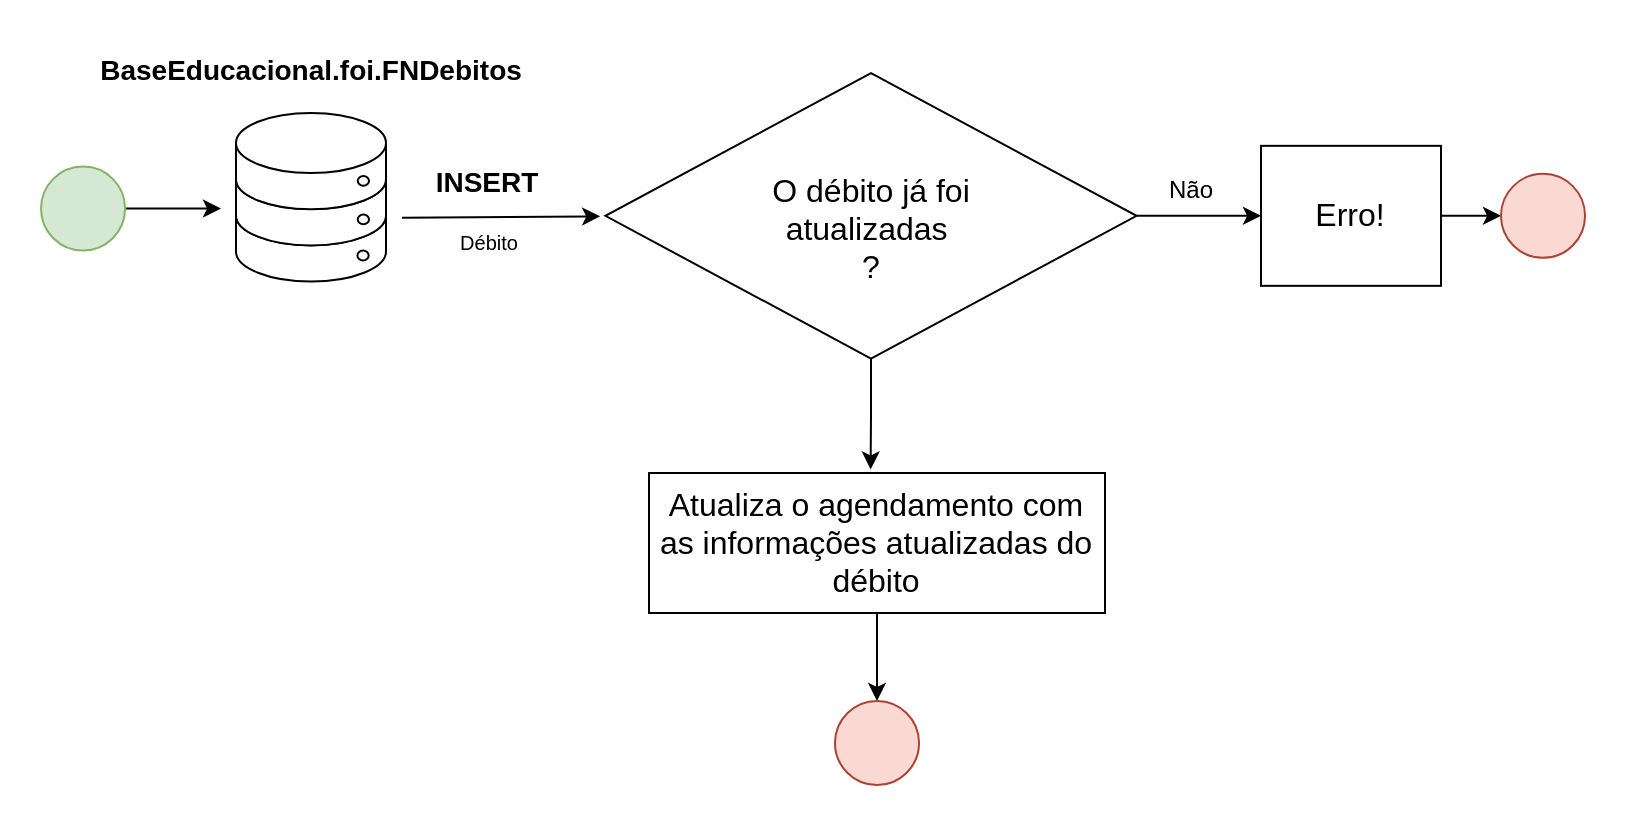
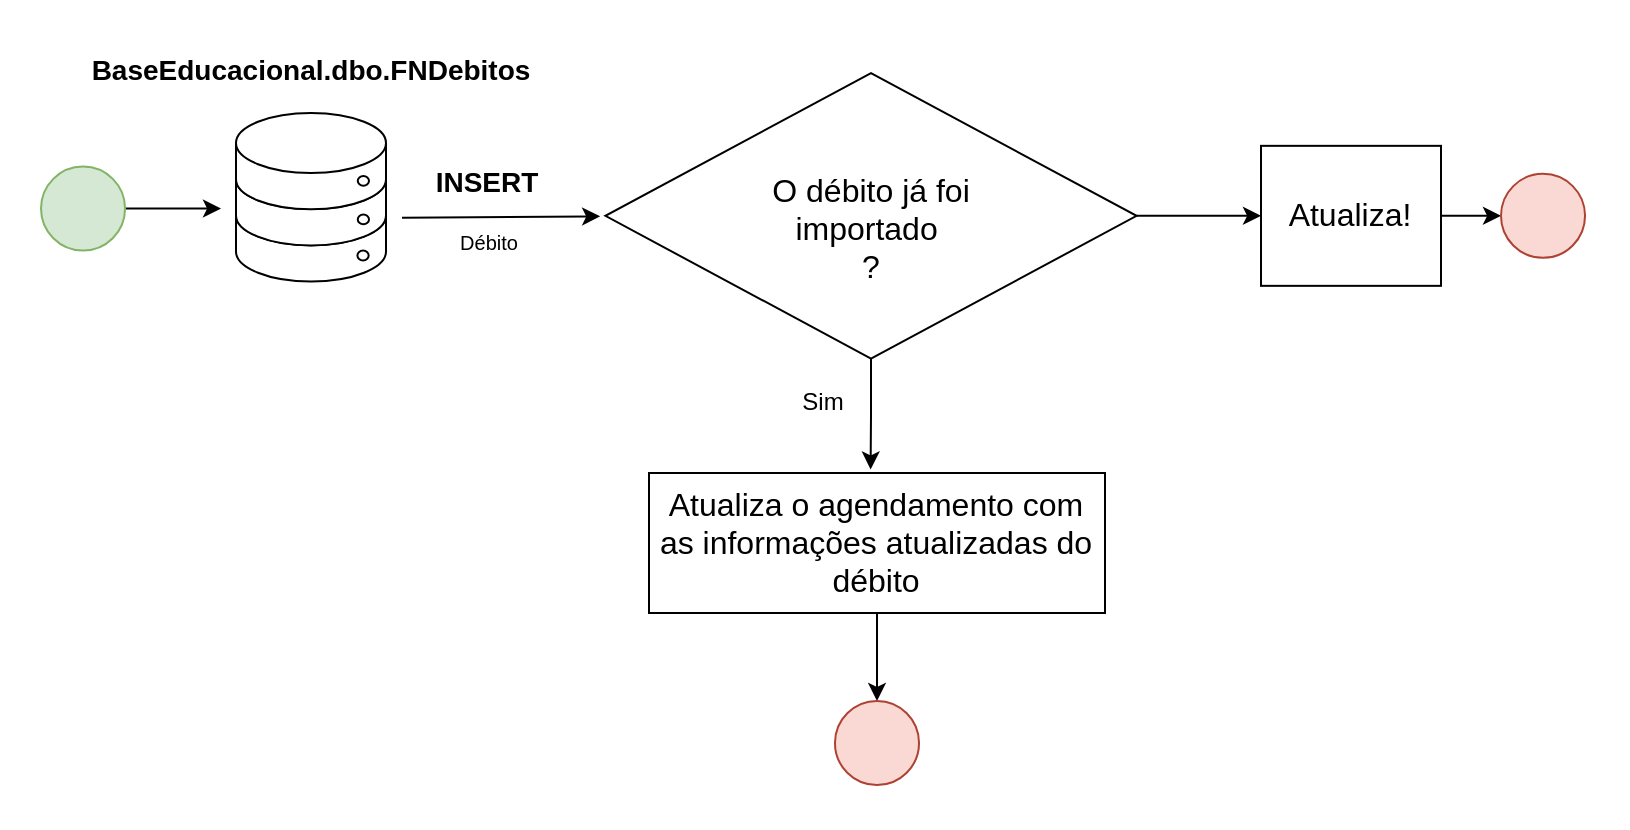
  <mxCell id="0" />
  <mxCell id="1" parent="0" />
- <mxCell id="2" value="&lt;b&gt;&lt;font style=&quot;font-size: 14px;&quot;&gt;BaseEducacional.foi.FNDebitos&lt;/font&gt;&lt;/b&gt;" style="text;html=1;align=center;verticalAlign=middle;resizable=0;points=[];autosize=1;strokeColor=none;fillColor=none;strokeWidth=13;" vertex="1" parent="1"><mxGeometry x="35" y="20" width="240" height="30" as="geometry" /></mxCell>
+ <mxCell id="2" value="&lt;b&gt;&lt;font style=&quot;font-size: 14px;&quot;&gt;BaseEducacional.dbo.FNDebitos&lt;/font&gt;&lt;/b&gt;" style="text;html=1;align=center;verticalAlign=middle;resizable=0;points=[];autosize=1;strokeColor=none;fillColor=none;strokeWidth=13;" vertex="1" parent="1"><mxGeometry x="35" y="20" width="240" height="30" as="geometry" /></mxCell>
  <mxCell id="3" value="&lt;font style=&quot;font-size: 14px;&quot;&gt;&lt;b&gt;INSERT&lt;/b&gt;&lt;/font&gt;" style="text;html=1;align=center;verticalAlign=middle;resizable=0;points=[];autosize=1;strokeColor=none;fillColor=none;" vertex="1" parent="1"><mxGeometry x="208" y="76.38" width="70" height="30" as="geometry" /></mxCell>
  <mxCell id="4" value="" style="endArrow=classic;html=1;rounded=0;entryX=0.959;entryY=1.043;entryDx=0;entryDy=0;entryPerimeter=0;" edge="1" parent="1"><mxGeometry width="50" height="50" relative="1" as="geometry"><mxPoint x="200.5" y="108.42" as="sourcePoint" /><mxPoint x="299.58" y="107.67" as="targetPoint" /></mxGeometry></mxCell>
  <mxCell id="5" value="" style="group;fillColor=default;" vertex="1" connectable="0" parent="1"><mxGeometry x="117.5" y="50" width="75" height="104.12" as="geometry" /></mxCell>
  <mxCell id="6" value="" style="shape=cylinder3;whiteSpace=wrap;html=1;boundedLbl=1;backgroundOutline=1;size=15;fillColor=default;" vertex="1" parent="5"><mxGeometry y="42.125" width="75" height="48.125" as="geometry" /></mxCell>
  <mxCell id="7" value="" style="shape=cylinder3;whiteSpace=wrap;html=1;boundedLbl=1;backgroundOutline=1;size=15;fillColor=default;" vertex="1" parent="5"><mxGeometry y="24.062" width="75" height="48.125" as="geometry" /></mxCell>
  <mxCell id="8" value="" style="shape=cylinder3;whiteSpace=wrap;html=1;boundedLbl=1;backgroundOutline=1;size=15;fillColor=default;" vertex="1" parent="5"><mxGeometry y="6" width="75" height="48.125" as="geometry" /></mxCell>
  <mxCell id="9" value="" style="ellipse;whiteSpace=wrap;html=1;fillColor=default;" vertex="1" parent="5"><mxGeometry x="60.875" y="56.741" width="5.625" height="4.902" as="geometry" /></mxCell>
  <mxCell id="10" value="" style="ellipse;whiteSpace=wrap;html=1;fillColor=default;" vertex="1" parent="5"><mxGeometry x="60.875" y="37.481" width="5.625" height="4.902" as="geometry" /></mxCell>
  <mxCell id="11" value="" style="ellipse;whiteSpace=wrap;html=1;fillColor=default;" vertex="1" parent="1"><mxGeometry x="178.208" y="124.804" width="5.625" height="4.902" as="geometry" /></mxCell>
  <mxCell id="12" style="edgeStyle=orthogonalEdgeStyle;rounded=0;orthogonalLoop=1;jettySize=auto;html=1;fontFamily=Helvetica;fontSize=16;fontColor=default;startSize=30;" edge="1" parent="1" source="13"><mxGeometry relative="1" as="geometry"><mxPoint x="110" y="103.785" as="targetPoint" /></mxGeometry></mxCell>
  <mxCell id="13" value="" style="ellipse;whiteSpace=wrap;html=1;aspect=fixed;strokeColor=#82b366;align=center;verticalAlign=middle;fontFamily=Helvetica;fontSize=16;startSize=30;fillColor=#d5e8d4;" vertex="1" parent="1"><mxGeometry x="20" y="82.77" width="42.03" height="42.03" as="geometry" /></mxCell>
  <mxCell id="14" value="&lt;font style=&quot;font-size: 10px;&quot;&gt;Débito&lt;/font&gt;" style="text;html=1;align=center;verticalAlign=middle;resizable=0;points=[];autosize=1;strokeColor=none;fillColor=none;" vertex="1" parent="1"><mxGeometry x="218.83" y="106.38" width="50" height="30" as="geometry" /></mxCell>
  <mxCell id="15" value="" style="group" vertex="1" connectable="0" parent="1"><mxGeometry x="302.21" y="28.78" width="405" height="150" as="geometry" /></mxCell>
  <mxCell id="16" value="" style="rhombus;whiteSpace=wrap;html=1;strokeColor=default;align=center;verticalAlign=middle;fontFamily=Helvetica;fontSize=16;fontColor=default;startSize=30;fillColor=default;" vertex="1" parent="15"><mxGeometry y="7.282" width="265.578" height="142.718" as="geometry" /></mxCell>
- <mxCell id="17" value="O débito já foi&lt;br&gt;atualizadas&amp;nbsp;&lt;br&gt;?" style="text;html=1;align=center;verticalAlign=middle;resizable=0;points=[];autosize=1;strokeColor=none;fillColor=none;fontSize=16;fontFamily=Helvetica;fontColor=default;" vertex="1" parent="15"><mxGeometry x="72.792" y="50.569" width="120" height="70" as="geometry" /></mxCell>
- <mxCell id="18" value="Não" style="text;html=1;align=center;verticalAlign=middle;resizable=0;points=[];autosize=1;strokeColor=none;fillColor=none;" vertex="1" parent="15"><mxGeometry x="267.788" y="51.217" width="50" height="30" as="geometry" /></mxCell>
+ <mxCell id="17" value="O débito já foi&lt;br&gt;importado&amp;nbsp;&lt;br&gt;?" style="text;html=1;align=center;verticalAlign=middle;resizable=0;points=[];autosize=1;strokeColor=none;fillColor=none;fontSize=16;fontFamily=Helvetica;fontColor=default;" vertex="1" parent="15"><mxGeometry x="72.792" y="50.569" width="120" height="70" as="geometry" /></mxCell>
  <mxCell id="19" style="edgeStyle=orthogonalEdgeStyle;rounded=0;orthogonalLoop=1;jettySize=auto;html=1;exitX=0.5;exitY=1;exitDx=0;exitDy=0;entryX=0.5;entryY=0;entryDx=0;entryDy=0;" edge="1" parent="1" source="20" target="27"><mxGeometry relative="1" as="geometry" /></mxCell>
  <mxCell id="20" value="Atualiza o agendamento com as informações atualizadas do débito" style="whiteSpace=wrap;html=1;strokeColor=default;align=center;verticalAlign=middle;fontFamily=Helvetica;fontSize=16;fontColor=default;startSize=30;fillColor=default;" vertex="1" parent="1"><mxGeometry x="324" y="236" width="228" height="70" as="geometry" /></mxCell>
  <mxCell id="21" style="edgeStyle=orthogonalEdgeStyle;rounded=0;orthogonalLoop=1;jettySize=auto;html=1;exitX=0.5;exitY=1;exitDx=0;exitDy=0;entryX=0.486;entryY=-0.025;entryDx=0;entryDy=0;entryPerimeter=0;" edge="1" parent="1" source="16" target="20"><mxGeometry relative="1" as="geometry" /></mxCell>
+ <mxCell id="22" value="Sim" style="text;html=1;align=center;verticalAlign=middle;resizable=0;points=[];autosize=1;strokeColor=none;fillColor=none;" vertex="1" parent="1"><mxGeometry x="390.8" y="186" width="40" height="30" as="geometry" /></mxCell>
  <mxCell id="23" style="edgeStyle=orthogonalEdgeStyle;rounded=0;orthogonalLoop=1;jettySize=auto;html=1;exitX=1;exitY=0.5;exitDx=0;exitDy=0;entryX=0;entryY=0.5;entryDx=0;entryDy=0;" edge="1" parent="1" source="24" target="26"><mxGeometry relative="1" as="geometry" /></mxCell>
- <mxCell id="24" value="Erro!" style="whiteSpace=wrap;html=1;strokeColor=default;align=center;verticalAlign=middle;fontFamily=Helvetica;fontSize=16;fontColor=default;startSize=30;fillColor=default;" vertex="1" parent="1"><mxGeometry x="630" y="72.42" width="90" height="70" as="geometry" /></mxCell>
+ <mxCell id="24" value="Atualiza!" style="whiteSpace=wrap;html=1;strokeColor=default;align=center;verticalAlign=middle;fontFamily=Helvetica;fontSize=16;fontColor=default;startSize=30;fillColor=default;" vertex="1" parent="1"><mxGeometry x="630" y="72.42" width="90" height="70" as="geometry" /></mxCell>
  <mxCell id="25" style="edgeStyle=orthogonalEdgeStyle;rounded=0;orthogonalLoop=1;jettySize=auto;html=1;exitX=1;exitY=0.5;exitDx=0;exitDy=0;entryX=0;entryY=0.5;entryDx=0;entryDy=0;" edge="1" parent="1" source="16" target="24"><mxGeometry relative="1" as="geometry" /></mxCell>
  <mxCell id="26" value="" style="ellipse;whiteSpace=wrap;html=1;aspect=fixed;strokeColor=#ae4132;align=center;verticalAlign=middle;fontFamily=Helvetica;fontSize=16;startSize=30;fillColor=#fad9d5;" vertex="1" parent="1"><mxGeometry x="750" y="86.4" width="42.03" height="42.03" as="geometry" /></mxCell>
  <mxCell id="27" value="" style="ellipse;whiteSpace=wrap;html=1;aspect=fixed;strokeColor=#ae4132;align=center;verticalAlign=middle;fontFamily=Helvetica;fontSize=16;startSize=30;fillColor=#fad9d5;" vertex="1" parent="1"><mxGeometry x="416.98" y="350" width="42.03" height="42.03" as="geometry" /></mxCell>
